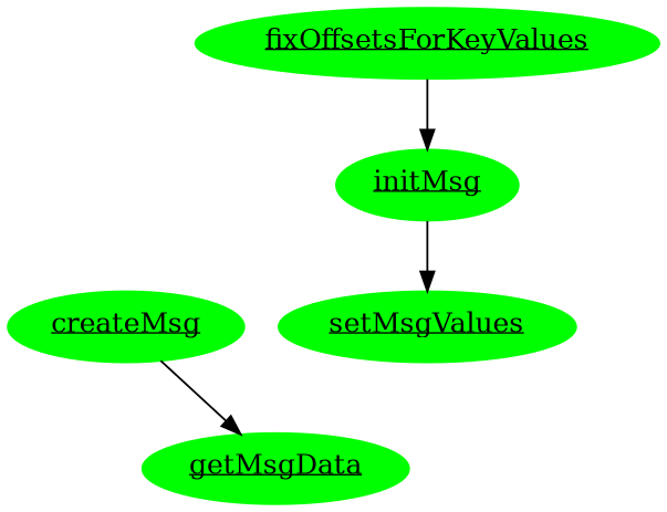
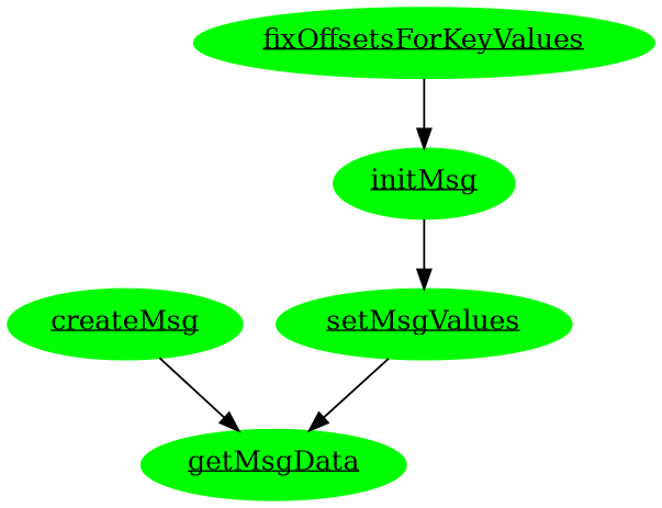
  digraph {
    node [color=green style=filled]
    n1 [label=<<u>createMsg</u>>]
    n2 [label=<<u>getMsgData</u>>]
    n3 [label=<<u>fixOffsetsForKeyValues</u>>]
    n4 [label=<<u>initMsg</u>>]
    n5 [label=<<u>setMsgValues</u>>]
    n1 -> n2
    n3 -> n4
    n4 -> n5
+   n5 -> n2
  }
